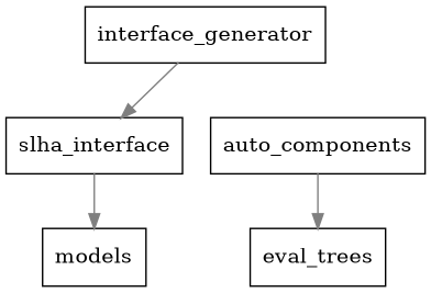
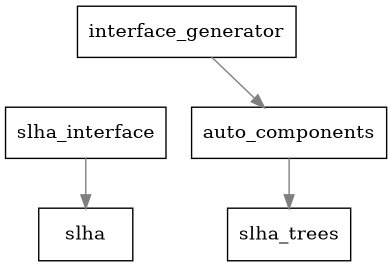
  digraph {
    concentrate=true
    splines=true
    node [fillcolor=white shape=record style=filled]
    edge [color=gray50]
    slha_interface
-   models
+   models [label=slha]
    n3 [label=interface_generator]
    auto_components
-   eval_trees
+   eval_trees [label=slha_trees]
    slha_interface -> models
-   n3 -> slha_interface
+   n3 -> auto_components
    auto_components -> eval_trees
  }
